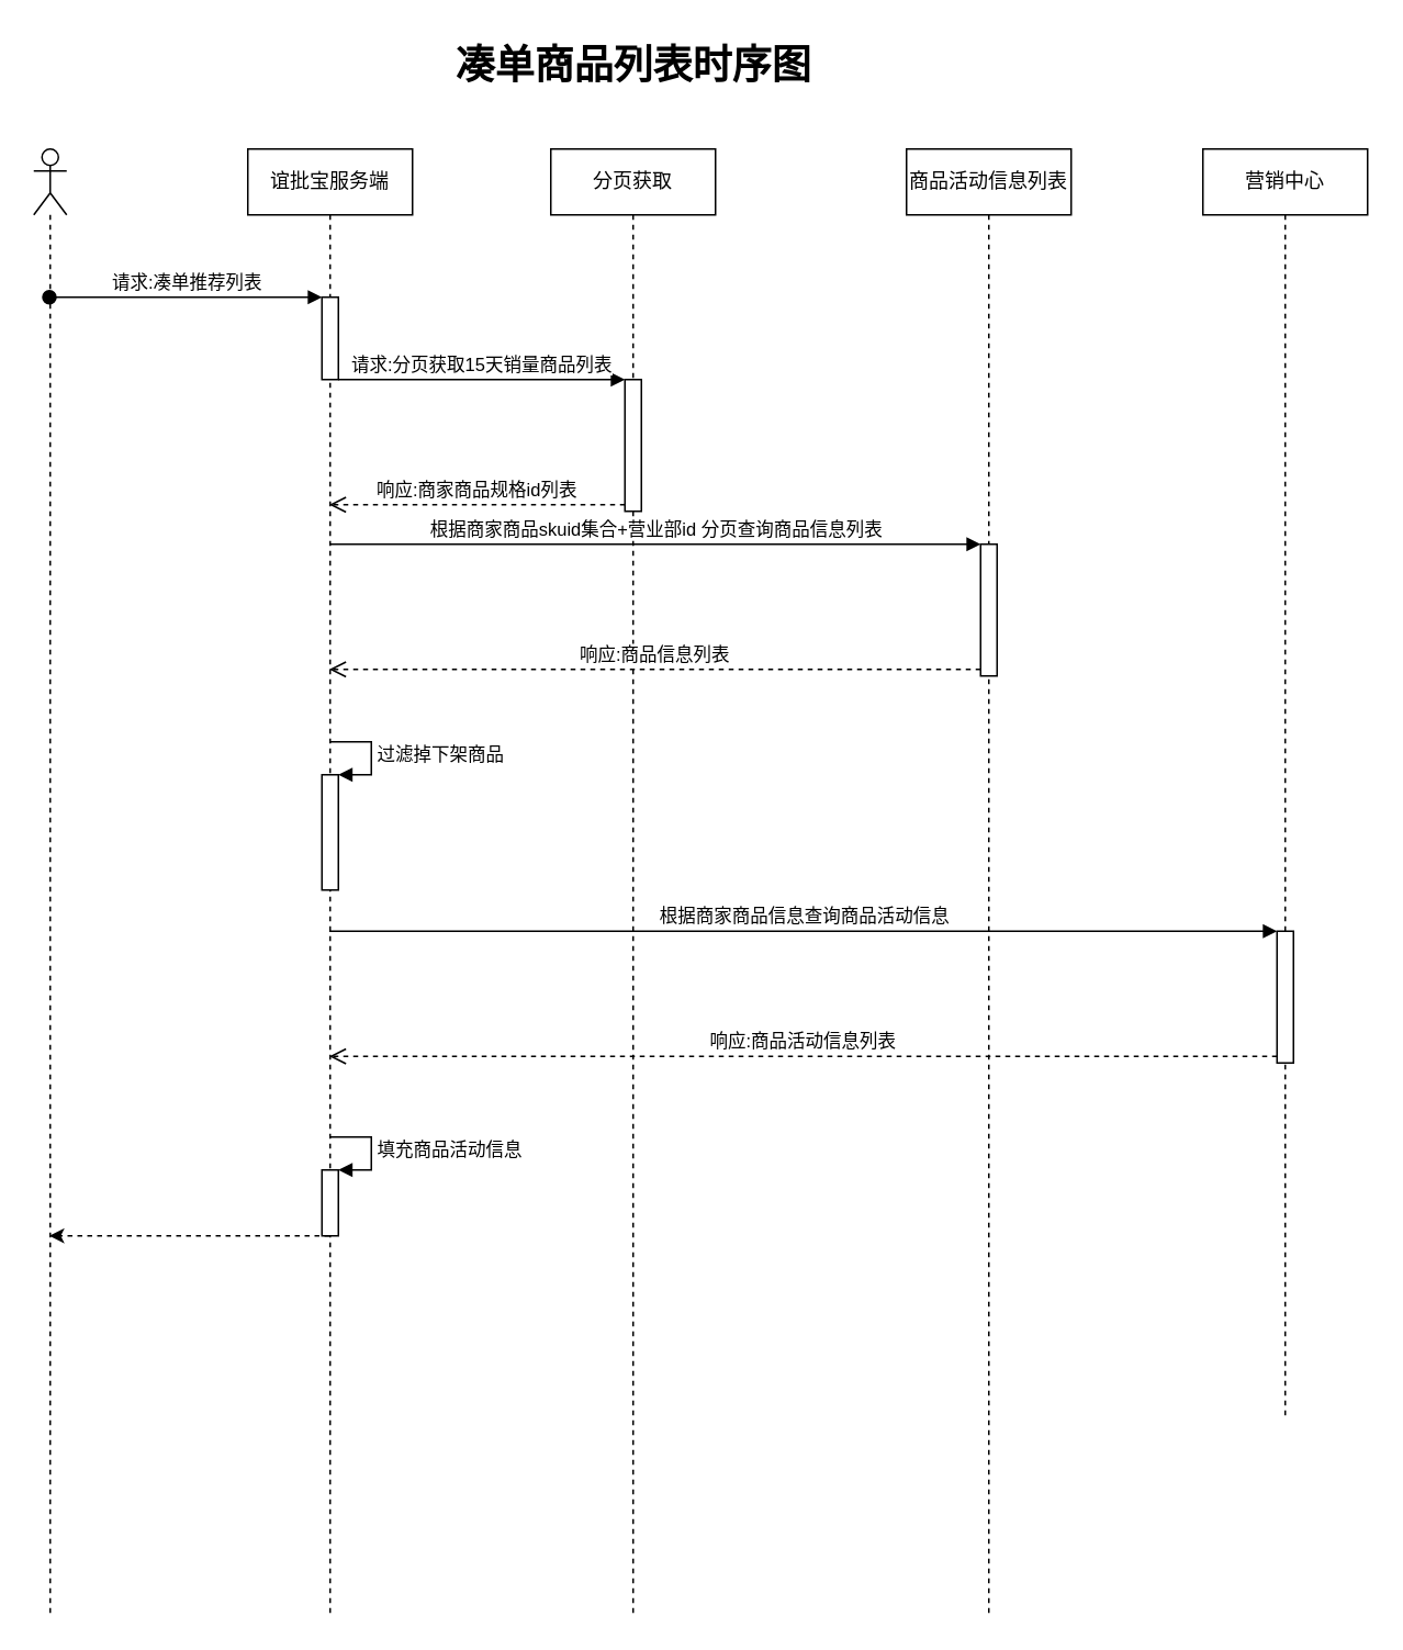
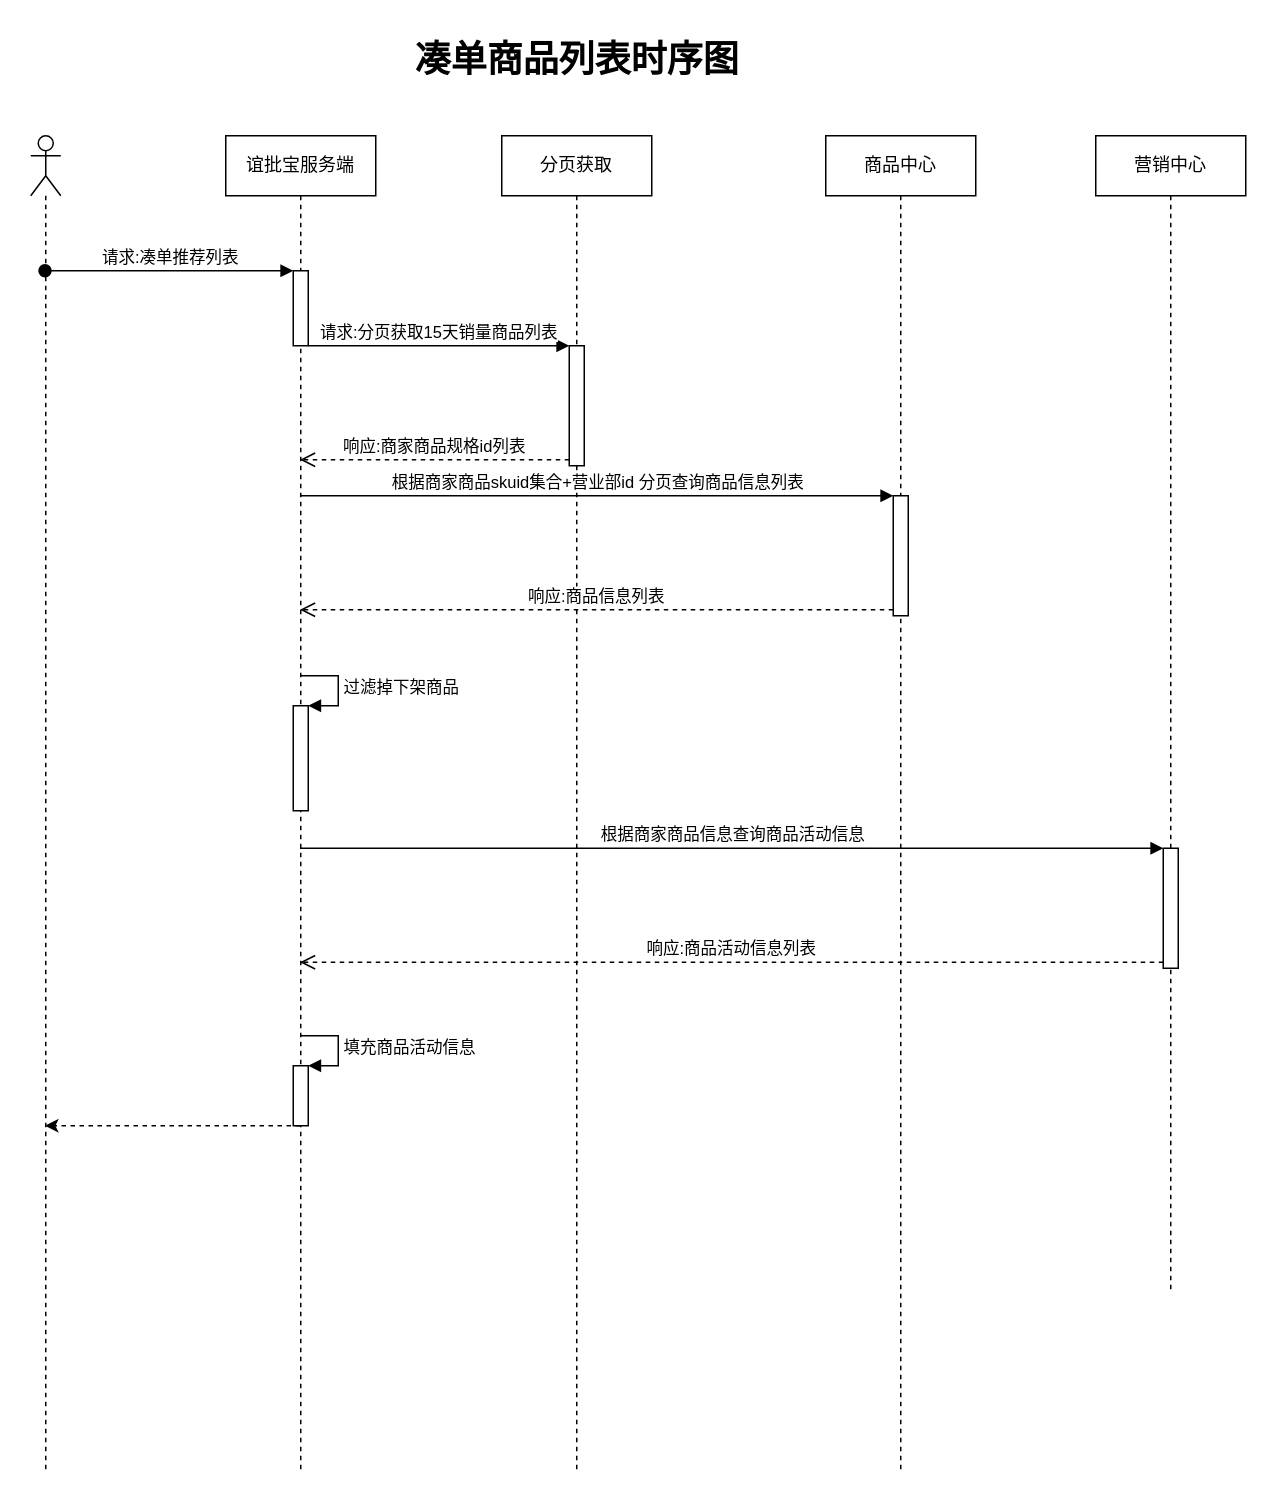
  <mxCell id="0" />
  <mxCell id="1" parent="0" />
  <mxCell id="2" value="" style="shape=umlLifeline;participant=umlActor;perimeter=lifelinePerimeter;whiteSpace=wrap;html=1;container=1;collapsible=0;recursiveResize=0;verticalAlign=top;spacingTop=36;outlineConnect=0;" vertex="1" parent="1"><mxGeometry x="20" y="90" width="20" height="890" as="geometry" /></mxCell>
  <mxCell id="3" value="谊批宝服务端" style="shape=umlLifeline;perimeter=lifelinePerimeter;whiteSpace=wrap;html=1;container=1;collapsible=0;recursiveResize=0;outlineConnect=0;" vertex="1" parent="1"><mxGeometry x="150" y="90" width="100" height="890" as="geometry" /></mxCell>
  <mxCell id="4" value="" style="html=1;points=[];perimeter=orthogonalPerimeter;" vertex="1" parent="3"><mxGeometry x="45" y="90" width="10" height="50" as="geometry" /></mxCell>
  <mxCell id="5" value="" style="html=1;points=[];perimeter=orthogonalPerimeter;" vertex="1" parent="3"><mxGeometry x="45" y="380" width="10" height="70" as="geometry" /></mxCell>
  <mxCell id="6" value="过滤掉下架商品" style="edgeStyle=orthogonalEdgeStyle;html=1;align=left;spacingLeft=2;endArrow=block;rounded=0;entryX=1;entryY=0;" edge="1" target="5" parent="3"><mxGeometry relative="1" as="geometry"><mxPoint x="50" y="360" as="sourcePoint" /><Array as="points"><mxPoint x="75" y="360" /></Array></mxGeometry></mxCell>
  <mxCell id="7" value="" style="html=1;points=[];perimeter=orthogonalPerimeter;" vertex="1" parent="3"><mxGeometry x="45" y="620" width="10" height="40" as="geometry" /></mxCell>
  <mxCell id="8" value="填充商品活动信息" style="edgeStyle=orthogonalEdgeStyle;html=1;align=left;spacingLeft=2;endArrow=block;rounded=0;entryX=1;entryY=0;" edge="1" target="7" parent="3"><mxGeometry relative="1" as="geometry"><mxPoint x="50" y="600" as="sourcePoint" /><Array as="points"><mxPoint x="75" y="600" /></Array></mxGeometry></mxCell>
  <mxCell id="9" value="请求:凑单推荐列表" style="html=1;verticalAlign=bottom;startArrow=oval;endArrow=block;startSize=8;" edge="1" target="4" parent="1" source="2"><mxGeometry relative="1" as="geometry"><mxPoint x="135" y="180" as="sourcePoint" /><Array as="points"><mxPoint x="110" y="180" /></Array></mxGeometry></mxCell>
  <mxCell id="10" value="分页获取" style="shape=umlLifeline;perimeter=lifelinePerimeter;whiteSpace=wrap;html=1;container=1;collapsible=0;recursiveResize=0;outlineConnect=0;" vertex="1" parent="1"><mxGeometry x="334" y="90" width="100" height="890" as="geometry" /></mxCell>
  <mxCell id="11" value="" style="html=1;points=[];perimeter=orthogonalPerimeter;" vertex="1" parent="10"><mxGeometry x="45" y="140" width="10" height="80" as="geometry" /></mxCell>
- <mxCell id="12" value="商品活动信息列表" style="shape=umlLifeline;perimeter=lifelinePerimeter;whiteSpace=wrap;html=1;container=1;collapsible=0;recursiveResize=0;outlineConnect=0;" vertex="1" parent="1"><mxGeometry x="550" y="90" width="100" height="890" as="geometry" /></mxCell>
+ <mxCell id="12" value="商品中心" style="shape=umlLifeline;perimeter=lifelinePerimeter;whiteSpace=wrap;html=1;container=1;collapsible=0;recursiveResize=0;outlineConnect=0;" vertex="1" parent="1"><mxGeometry x="550" y="90" width="100" height="890" as="geometry" /></mxCell>
  <mxCell id="13" value="" style="html=1;points=[];perimeter=orthogonalPerimeter;" vertex="1" parent="12"><mxGeometry x="45" y="240" width="10" height="80" as="geometry" /></mxCell>
  <mxCell id="14" value="请求:分页获取15天销量商品列表" style="html=1;verticalAlign=bottom;endArrow=block;entryX=0;entryY=0;" edge="1" target="11" parent="1" source="4"><mxGeometry relative="1" as="geometry"><mxPoint x="309" y="230" as="sourcePoint" /></mxGeometry></mxCell>
  <mxCell id="15" value="响应:商家商品规格id列表" style="html=1;verticalAlign=bottom;endArrow=open;dashed=1;endSize=8;exitX=0;exitY=0.95;" edge="1" source="11" parent="1" target="3"><mxGeometry relative="1" as="geometry"><mxPoint x="309" y="306" as="targetPoint" /></mxGeometry></mxCell>
  <mxCell id="16" value="根据商家商品skuid集合+营业部id 分页查询商品信息列表" style="html=1;verticalAlign=bottom;endArrow=block;entryX=0;entryY=0;" edge="1" target="13" parent="1" source="3"><mxGeometry relative="1" as="geometry"><mxPoint x="525" y="330" as="sourcePoint" /></mxGeometry></mxCell>
  <mxCell id="17" value="响应:商品信息列表" style="html=1;verticalAlign=bottom;endArrow=open;dashed=1;endSize=8;exitX=0;exitY=0.95;" edge="1" source="13" parent="1" target="3"><mxGeometry relative="1" as="geometry"><mxPoint x="525" y="406" as="targetPoint" /></mxGeometry></mxCell>
  <mxCell id="18" value="营销中心" style="shape=umlLifeline;perimeter=lifelinePerimeter;whiteSpace=wrap;html=1;container=1;collapsible=0;recursiveResize=0;outlineConnect=0;" vertex="1" parent="1"><mxGeometry x="730" y="90" width="100" height="770" as="geometry" /></mxCell>
  <mxCell id="19" value="" style="html=1;points=[];perimeter=orthogonalPerimeter;" vertex="1" parent="18"><mxGeometry x="45" y="475" width="10" height="80" as="geometry" /></mxCell>
  <mxCell id="20" value="根据商家商品信息查询商品活动信息" style="html=1;verticalAlign=bottom;endArrow=block;entryX=0;entryY=0;" edge="1" target="19" parent="1" source="3"><mxGeometry relative="1" as="geometry"><mxPoint x="705" y="565" as="sourcePoint" /></mxGeometry></mxCell>
  <mxCell id="21" value="响应:商品活动信息列表" style="html=1;verticalAlign=bottom;endArrow=open;dashed=1;endSize=8;exitX=0;exitY=0.95;" edge="1" source="19" parent="1" target="3"><mxGeometry relative="1" as="geometry"><mxPoint x="705" y="641" as="targetPoint" /></mxGeometry></mxCell>
  <mxCell id="22" value="" style="endArrow=classic;html=1;dashed=1;" edge="1" parent="1" source="3" target="2"><mxGeometry width="50" height="50" relative="1" as="geometry"><mxPoint x="140" y="810" as="sourcePoint" /><mxPoint x="190" y="760" as="targetPoint" /><Array as="points"><mxPoint x="120" y="750" /></Array></mxGeometry></mxCell>
  <mxCell id="23" value="凑单商品列表时序图" style="text;strokeColor=none;fillColor=none;html=1;fontSize=24;fontStyle=1;verticalAlign=middle;align=center;" vertex="1" parent="1"><mxGeometry x="334" y="20" width="100" height="40" as="geometry" /></mxCell>
